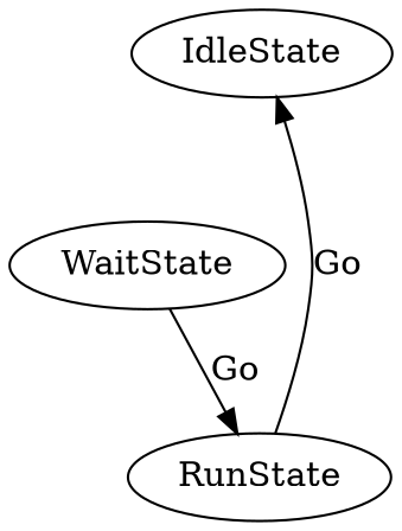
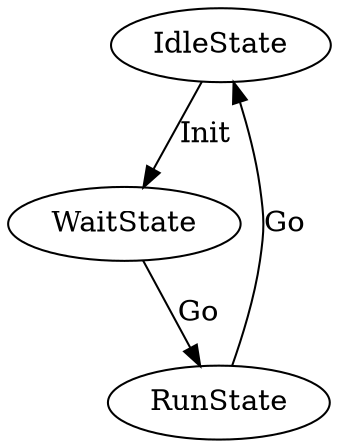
  digraph {
    IdleState
    WaitState
    RunState
+   IdleState -> WaitState [label=Init]
    WaitState -> RunState [label=Go]
    RunState -> IdleState [label=Go]
  }
